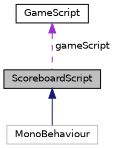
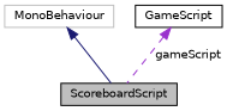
  digraph {
    node [color=black fillcolor=white fontname=Helvetica fontsize=10 shape=record style=filled]
    edge [dir=back fontname=Helvetica fontsize=10 labelfontname=Helvetica labelfontsize=10]
    n1 [fillcolor=grey75 fontcolor=black height=0.2 label=ScoreboardScript width=0.4]
    n2 [color=grey75 height=0.2 label=MonoBehaviour width=0.4]
    n3 [height=0.2 label=GameScript width=0.4]
-   n1 -> n2 [color=midnightblue style=solid]
+   n2 -> n1 [color=midnightblue style=solid]
    n3 -> n1 [color=darkorchid3 label=" gameScript" style=dashed]
  }
